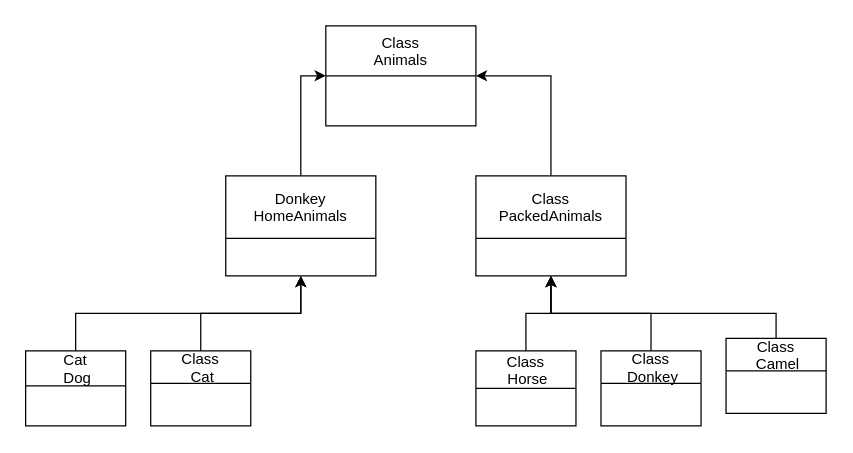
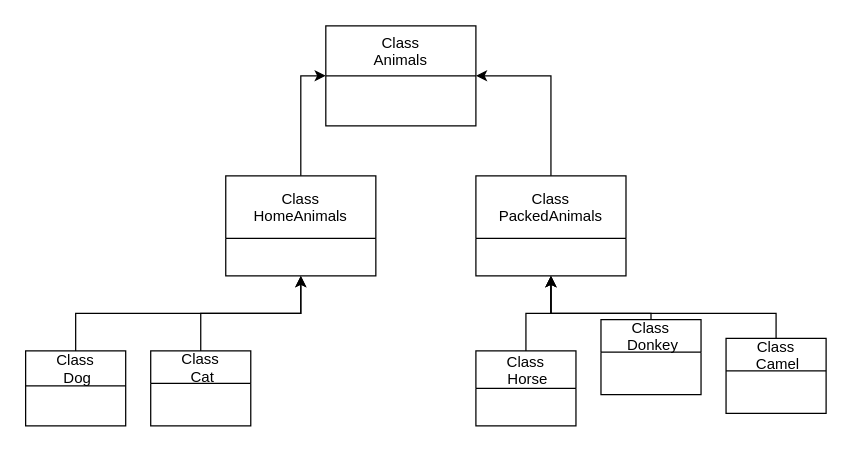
  <mxCell id="0" />
  <mxCell id="1" parent="0" />
  <mxCell id="2" value="Class &#10;Animals" style="swimlane;fontStyle=0;childLayout=stackLayout;horizontal=1;startSize=40;fillColor=none;horizontalStack=0;resizeParent=1;resizeParentMax=0;resizeLast=0;collapsible=1;marginBottom=0;" parent="1" vertex="1"><mxGeometry x="260" y="20" width="120" height="80" as="geometry"><mxRectangle x="271" y="22" width="78" height="41" as="alternateBounds" /></mxGeometry></mxCell>
  <mxCell id="3" style="edgeStyle=orthogonalEdgeStyle;rounded=0;orthogonalLoop=1;jettySize=auto;html=1;exitX=0.5;exitY=0;exitDx=0;exitDy=0;entryX=0;entryY=0.5;entryDx=0;entryDy=0;" edge="1" parent="1" source="4" target="2"><mxGeometry relative="1" as="geometry" /></mxCell>
- <mxCell id="4" value="Donkey &#10;HomeAnimals" style="swimlane;fontStyle=0;childLayout=stackLayout;horizontal=1;startSize=50;fillColor=none;horizontalStack=0;resizeParent=1;resizeParentMax=0;resizeLast=0;collapsible=1;marginBottom=0;" parent="1" vertex="1"><mxGeometry x="180" y="140" width="120" height="80" as="geometry" /></mxCell>
+ <mxCell id="4" value="Class &#10;HomeAnimals" style="swimlane;fontStyle=0;childLayout=stackLayout;horizontal=1;startSize=50;fillColor=none;horizontalStack=0;resizeParent=1;resizeParentMax=0;resizeLast=0;collapsible=1;marginBottom=0;" parent="1" vertex="1"><mxGeometry x="180" y="140" width="120" height="80" as="geometry" /></mxCell>
  <mxCell id="5" style="edgeStyle=orthogonalEdgeStyle;rounded=0;orthogonalLoop=1;jettySize=auto;html=1;entryX=1;entryY=0.5;entryDx=0;entryDy=0;" edge="1" parent="1" source="6" target="2"><mxGeometry relative="1" as="geometry" /></mxCell>
  <mxCell id="6" value="Class&#10;PackedAnimals" style="swimlane;fontStyle=0;childLayout=stackLayout;horizontal=1;startSize=50;fillColor=none;horizontalStack=0;resizeParent=1;resizeParentMax=0;resizeLast=0;collapsible=1;marginBottom=0;" parent="1" vertex="1"><mxGeometry x="380" y="140" width="120" height="80" as="geometry" /></mxCell>
  <mxCell id="7" style="edgeStyle=orthogonalEdgeStyle;rounded=0;orthogonalLoop=1;jettySize=auto;html=1;exitX=0.5;exitY=0;exitDx=0;exitDy=0;" edge="1" parent="1" source="8"><mxGeometry relative="1" as="geometry"><mxPoint x="240" y="220" as="targetPoint" /><Array as="points"><mxPoint x="60" y="250" /><mxPoint x="240" y="250" /></Array></mxGeometry></mxCell>
- <mxCell id="8" value="Cat&#10; Dog" style="swimlane;fontStyle=0;childLayout=stackLayout;horizontal=1;startSize=28;fillColor=none;horizontalStack=0;resizeParent=1;resizeParentMax=0;resizeLast=0;collapsible=1;marginBottom=0;" parent="1" vertex="1"><mxGeometry x="20" y="280" width="80" height="60" as="geometry" /></mxCell>
+ <mxCell id="8" value="Class&#10; Dog" style="swimlane;fontStyle=0;childLayout=stackLayout;horizontal=1;startSize=28;fillColor=none;horizontalStack=0;resizeParent=1;resizeParentMax=0;resizeLast=0;collapsible=1;marginBottom=0;" parent="1" vertex="1"><mxGeometry x="20" y="280" width="80" height="60" as="geometry" /></mxCell>
  <mxCell id="9" style="edgeStyle=orthogonalEdgeStyle;rounded=0;orthogonalLoop=1;jettySize=auto;html=1;exitX=0.5;exitY=0;exitDx=0;exitDy=0;" edge="1" parent="1" source="10"><mxGeometry relative="1" as="geometry"><mxPoint x="240" y="220" as="targetPoint" /><Array as="points"><mxPoint x="160" y="250" /><mxPoint x="240" y="250" /></Array></mxGeometry></mxCell>
  <mxCell id="10" value="Class&#10; Cat" style="swimlane;fontStyle=0;childLayout=stackLayout;horizontal=1;startSize=26;fillColor=none;horizontalStack=0;resizeParent=1;resizeParentMax=0;resizeLast=0;collapsible=1;marginBottom=0;" parent="1" vertex="1"><mxGeometry x="120" y="280" width="80" height="60" as="geometry" /></mxCell>
  <mxCell id="11" style="edgeStyle=orthogonalEdgeStyle;rounded=0;orthogonalLoop=1;jettySize=auto;html=1;" edge="1" parent="1" source="12"><mxGeometry relative="1" as="geometry"><mxPoint x="440" y="220" as="targetPoint" /><Array as="points"><mxPoint x="620" y="250" /><mxPoint x="440" y="250" /></Array></mxGeometry></mxCell>
  <mxCell id="12" value="Class&#10; Camel" style="swimlane;fontStyle=0;childLayout=stackLayout;horizontal=1;startSize=26;fillColor=none;horizontalStack=0;resizeParent=1;resizeParentMax=0;resizeLast=0;collapsible=1;marginBottom=0;" parent="1" vertex="1"><mxGeometry x="580" y="270" width="80" height="60" as="geometry" /></mxCell>
  <mxCell id="13" style="edgeStyle=orthogonalEdgeStyle;rounded=0;orthogonalLoop=1;jettySize=auto;html=1;" edge="1" parent="1" source="14"><mxGeometry relative="1" as="geometry"><mxPoint x="440" y="220" as="targetPoint" /><Array as="points"><mxPoint x="520" y="250" /><mxPoint x="440" y="250" /></Array></mxGeometry></mxCell>
- <mxCell id="14" value="Class&#10; Donkey" style="swimlane;fontStyle=0;childLayout=stackLayout;horizontal=1;startSize=26;fillColor=none;horizontalStack=0;resizeParent=1;resizeParentMax=0;resizeLast=0;collapsible=1;marginBottom=0;" parent="1" vertex="1"><mxGeometry x="480" y="280" width="80" height="60" as="geometry" /></mxCell>
+ <mxCell id="14" value="Class&#10; Donkey" style="swimlane;fontStyle=0;childLayout=stackLayout;horizontal=1;startSize=26;fillColor=none;horizontalStack=0;resizeParent=1;resizeParentMax=0;resizeLast=0;collapsible=1;marginBottom=0;" parent="1" vertex="1"><mxGeometry x="480" y="255" width="80" height="60" as="geometry" /></mxCell>
  <mxCell id="15" style="edgeStyle=orthogonalEdgeStyle;rounded=0;orthogonalLoop=1;jettySize=auto;html=1;entryX=0.5;entryY=1;entryDx=0;entryDy=0;" edge="1" parent="1" source="16" target="6"><mxGeometry relative="1" as="geometry" /></mxCell>
  <mxCell id="16" value="Class&#10; Horse" style="swimlane;fontStyle=0;childLayout=stackLayout;horizontal=1;startSize=30;fillColor=none;horizontalStack=0;resizeParent=1;resizeParentMax=0;resizeLast=0;collapsible=1;marginBottom=0;" parent="1" vertex="1"><mxGeometry x="380" y="280" width="80" height="60" as="geometry" /></mxCell>
